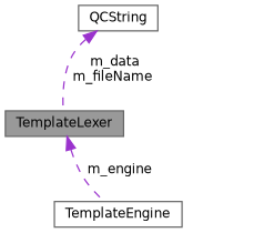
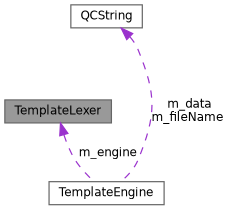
  digraph {
    node [color=gray40 fillcolor=white fontname=Helvetica fontsize=10 shape=box style=filled]
    edge [color=darkorchid3 dir=back fontname=Helvetica fontsize=10 labelfontname=Helvetica labelfontsize=10 style=dashed]
    n1 [fillcolor=grey60 fontcolor=black height=0.2 label=TemplateLexer width=0.4]
    n2 [height=0.2 label=TemplateEngine width=0.4]
    n3 [height=0.2 label=QCString width=0.4]
    n1 -> n2 [label=" m_engine"]
-   n3 -> n1 [label=" m_data\nm_fileName"]
+   n3 -> n2 [label=" m_data\nm_fileName"]
  }
